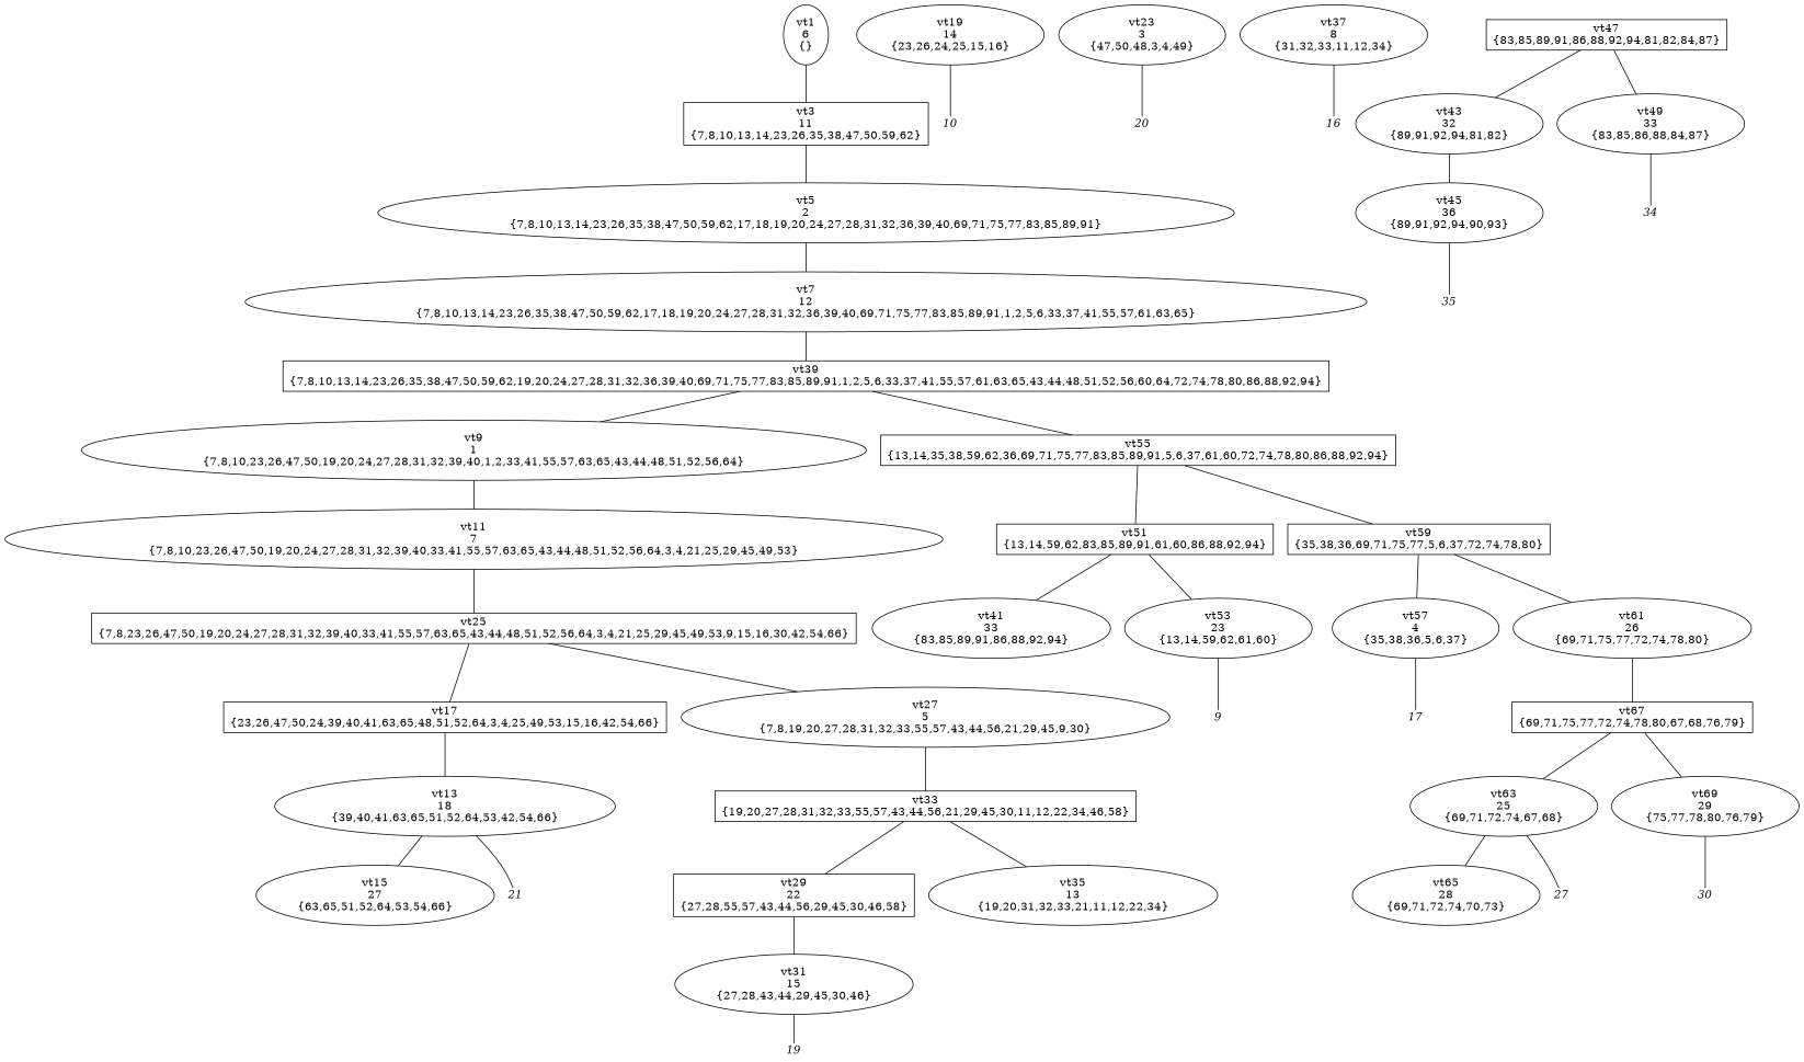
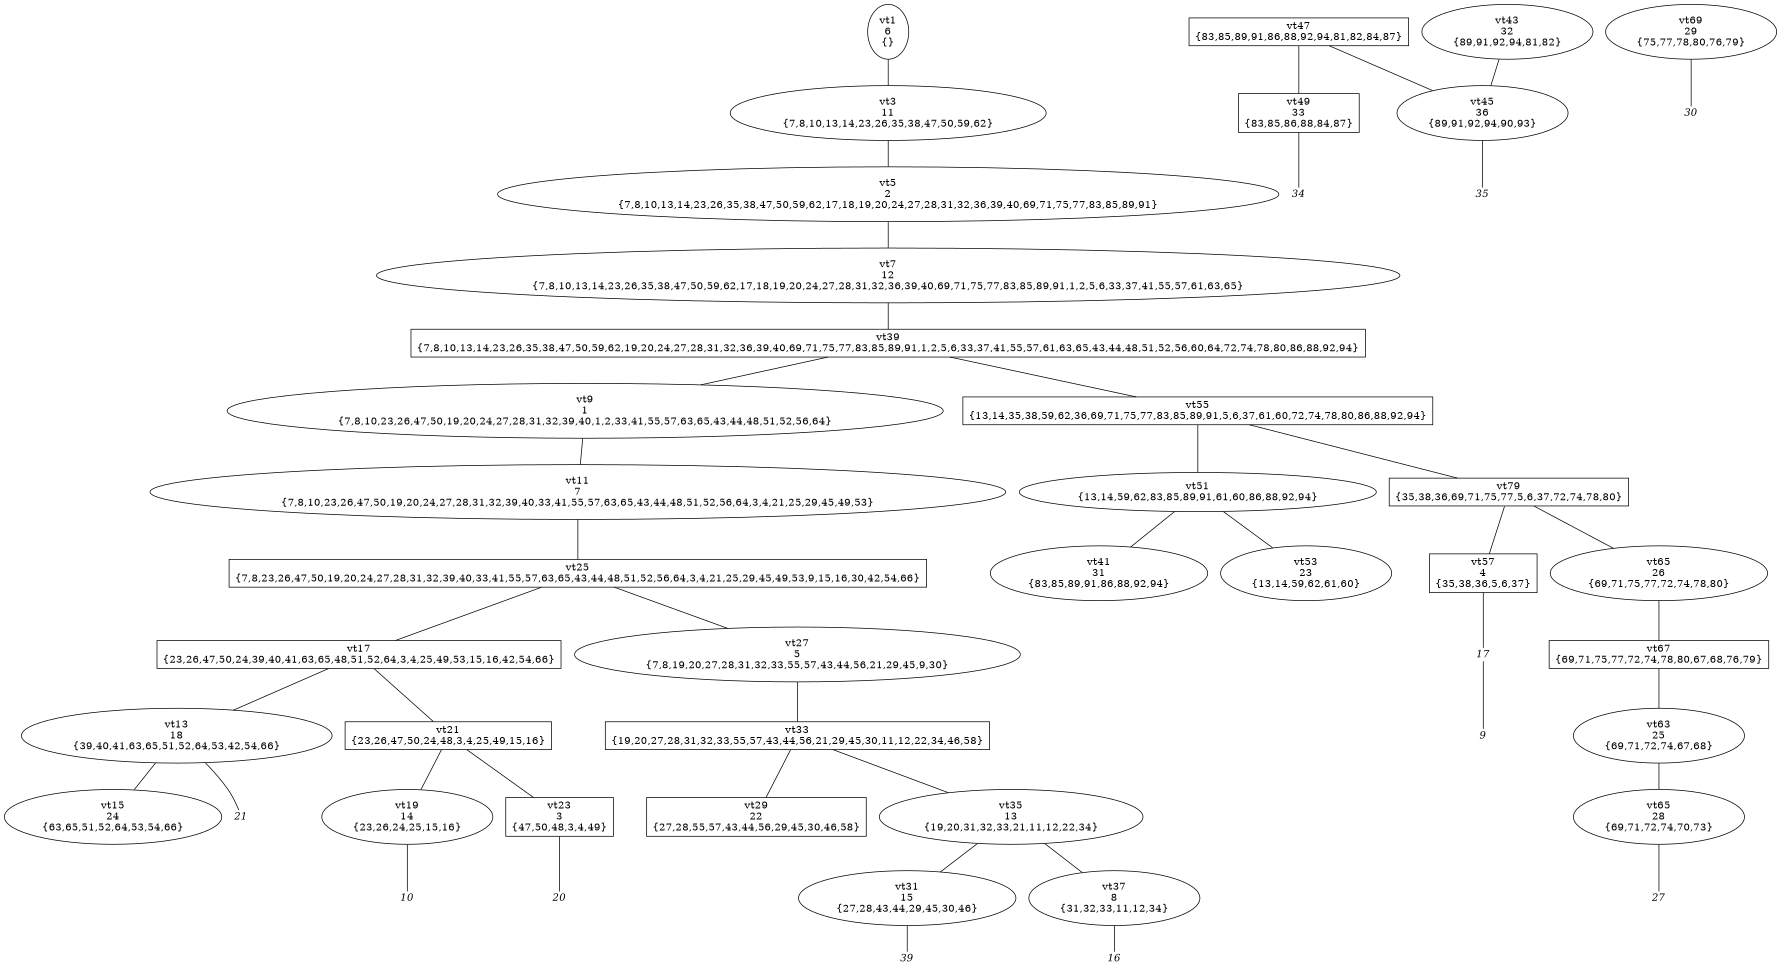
  digraph {
    node [shape=ellipse]
    edge [arrowhead=none]
    n1 [label="vt1\n6\n{}"]
-   n2 [label="vt3\n11\n{7,8,10,13,14,23,26,35,38,47,50,59,62}" shape=box]
+   n2 [label="vt3\n11\n{7,8,10,13,14,23,26,35,38,47,50,59,62}"]
    n3 [label="vt5\n2\n{7,8,10,13,14,23,26,35,38,47,50,59,62,17,18,19,20,24,27,28,31,32,36,39,40,69,71,75,77,83,85,89,91}"]
    n4 [label="vt7\n12\n{7,8,10,13,14,23,26,35,38,47,50,59,62,17,18,19,20,24,27,28,31,32,36,39,40,69,71,75,77,83,85,89,91,1,2,5,6,33,37,41,55,57,61,63,65}"]
    n5 [label="vt39\n{7,8,10,13,14,23,26,35,38,47,50,59,62,19,20,24,27,28,31,32,36,39,40,69,71,75,77,83,85,89,91,1,2,5,6,33,37,41,55,57,61,63,65,43,44,48,51,52,56,60,64,72,74,78,80,86,88,92,94}" shape=box]
    n6 [label="vt9\n1\n{7,8,10,23,26,47,50,19,20,24,27,28,31,32,39,40,1,2,33,41,55,57,63,65,43,44,48,51,52,56,64}"]
    n7 [label="vt55\n{13,14,35,38,59,62,36,69,71,75,77,83,85,89,91,5,6,37,61,60,72,74,78,80,86,88,92,94}" shape=box]
    n8 [label="vt11\n7\n{7,8,10,23,26,47,50,19,20,24,27,28,31,32,39,40,33,41,55,57,63,65,43,44,48,51,52,56,64,3,4,21,25,29,45,49,53}"]
-   n9 [label="vt51\n{13,14,59,62,83,85,89,91,61,60,86,88,92,94}" shape=box]
-   n10 [label="vt59\n{35,38,36,69,71,75,77,5,6,37,72,74,78,80}" shape=box]
+   n9 [label="vt51\n{13,14,59,62,83,85,89,91,61,60,86,88,92,94}"]
+   n10 [label="vt79\n{35,38,36,69,71,75,77,5,6,37,72,74,78,80}" shape=box]
    n11 [label="vt25\n{7,8,23,26,47,50,19,20,24,27,28,31,32,39,40,33,41,55,57,63,65,43,44,48,51,52,56,64,3,4,21,25,29,45,49,53,9,15,16,30,42,54,66}" shape=box]
    n12 [label="vt17\n{23,26,47,50,24,39,40,41,63,65,48,51,52,64,3,4,25,49,53,15,16,42,54,66}" shape=box]
    n13 [label="vt27\n5\n{7,8,19,20,27,28,31,32,33,55,57,43,44,56,21,29,45,9,30}"]
    n14 [label="vt13\n18\n{39,40,41,63,65,51,52,64,53,42,54,66}"]
+   n15 [label="vt21\n{23,26,47,50,24,48,3,4,25,49,15,16}" shape=box]
    n16 [label="vt33\n{19,20,27,28,31,32,33,55,57,43,44,56,21,29,45,30,11,12,22,34,46,58}" shape=box]
-   n17 [label="vt15\n27\n{63,65,51,52,64,53,54,66}"]
+   n17 [label="vt15\n24\n{63,65,51,52,64,53,54,66}"]
    n18 [fixedsize=true fontname="Times-Italic" fontsize=14 height=.25 label=21 shape=plaintext width=.25]
    n19 [label="vt19\n14\n{23,26,24,25,15,16}"]
-   n20 [label="vt23\n3\n{47,50,48,3,4,49}"]
+   n20 [label="vt23\n3\n{47,50,48,3,4,49}" shape=box]
    n21 [fixedsize=true fontname="Times-Italic" fontsize=14 height=.25 label=10 shape=plaintext width=.25]
    n22 [fixedsize=true fontname="Times-Italic" fontsize=14 height=.25 label=20 shape=plaintext width=.25]
    n23 [label="vt29\n22\n{27,28,55,57,43,44,56,29,45,30,46,58}" shape=box]
    n24 [label="vt35\n13\n{19,20,31,32,33,21,11,12,22,34}"]
    n25 [label="vt31\n15\n{27,28,43,44,29,45,30,46}"]
    n26 [label="vt37\n8\n{31,32,33,11,12,34}"]
-   n27 [fixedsize=true fontname="Times-Italic" fontsize=14 height=.25 label=19 shape=plaintext width=.25]
+   n27 [fixedsize=true fontname="Times-Italic" fontsize=14 height=.25 label=39 shape=plaintext width=.25]
    n28 [fixedsize=true fontname="Times-Italic" fontsize=14 height=.25 label=16 shape=plaintext width=.25]
-   n29 [label="vt41\n33\n{83,85,89,91,86,88,92,94}"]
+   n29 [label="vt41\n31\n{83,85,89,91,86,88,92,94}"]
    n30 [label="vt53\n23\n{13,14,59,62,61,60}"]
-   n31 [label="vt57\n4\n{35,38,36,5,6,37}"]
-   n32 [label="vt61\n26\n{69,71,75,77,72,74,78,80}"]
+   n31 [label="vt57\n4\n{35,38,36,5,6,37}" shape=box]
+   n32 [label="vt65\n26\n{69,71,75,77,72,74,78,80}"]
    n33 [fixedsize=true fontname="Times-Italic" fontsize=14 height=.25 label=9 shape=plaintext width=.25]
    n34 [label="vt47\n{83,85,89,91,86,88,92,94,81,82,84,87}" shape=box]
    n35 [label="vt43\n32\n{89,91,92,94,81,82}"]
-   n36 [label="vt49\n33\n{83,85,86,88,84,87}"]
+   n36 [label="vt49\n33\n{83,85,86,88,84,87}" shape=box]
    n37 [label="vt45\n36\n{89,91,92,94,90,93}"]
    n38 [fixedsize=true fontname="Times-Italic" fontsize=14 height=.25 label=34 shape=plaintext width=.25]
    n39 [fixedsize=true fontname="Times-Italic" fontsize=14 height=.25 label=35 shape=plaintext width=.25]
    n40 [fixedsize=true fontname="Times-Italic" fontsize=14 height=.25 label=17 shape=plaintext width=.25]
    n41 [label="vt67\n{69,71,75,77,72,74,78,80,67,68,76,79}" shape=box]
    n42 [label="vt63\n25\n{69,71,72,74,67,68}"]
    n43 [label="vt69\n29\n{75,77,78,80,76,79}"]
    n44 [label="vt65\n28\n{69,71,72,74,70,73}"]
    n45 [fixedsize=true fontname="Times-Italic" fontsize=14 height=.25 label=30 shape=plaintext width=.25]
    n46 [fixedsize=true fontname="Times-Italic" fontsize=14 height=.25 label=27 shape=plaintext width=.25]
    n1 -> n2
    n2 -> n3
    n3 -> n4
    n4 -> n5
    n5 -> n6
    n5 -> n7
    n6 -> n8
    n7 -> n9
    n7 -> n10
    n8 -> n11
    n9 -> n29
    n9 -> n30
    n10 -> n31
    n10 -> n32
    n11 -> n12
    n11 -> n13
    n12 -> n14
+   n12 -> n15
    n13 -> n16
    n14 -> n17
    n14 -> n18
+   n15 -> n19
+   n15 -> n20
    n16 -> n23
    n16 -> n24
    n19 -> n21
    n20 -> n22
-   n23 -> n25
+   n24 -> n25
+   n24 -> n26
    n25 -> n27
    n26 -> n28
-   n30 -> n33
+   n40 -> n33
    n31 -> n40
    n32 -> n41
-   n34 -> n35
+   n34 -> n37
    n34 -> n36
    n35 -> n37
    n36 -> n38
    n37 -> n39
    n41 -> n42
-   n41 -> n43
    n42 -> n44
    n43 -> n45
-   n42 -> n46
+   n44 -> n46
  }
